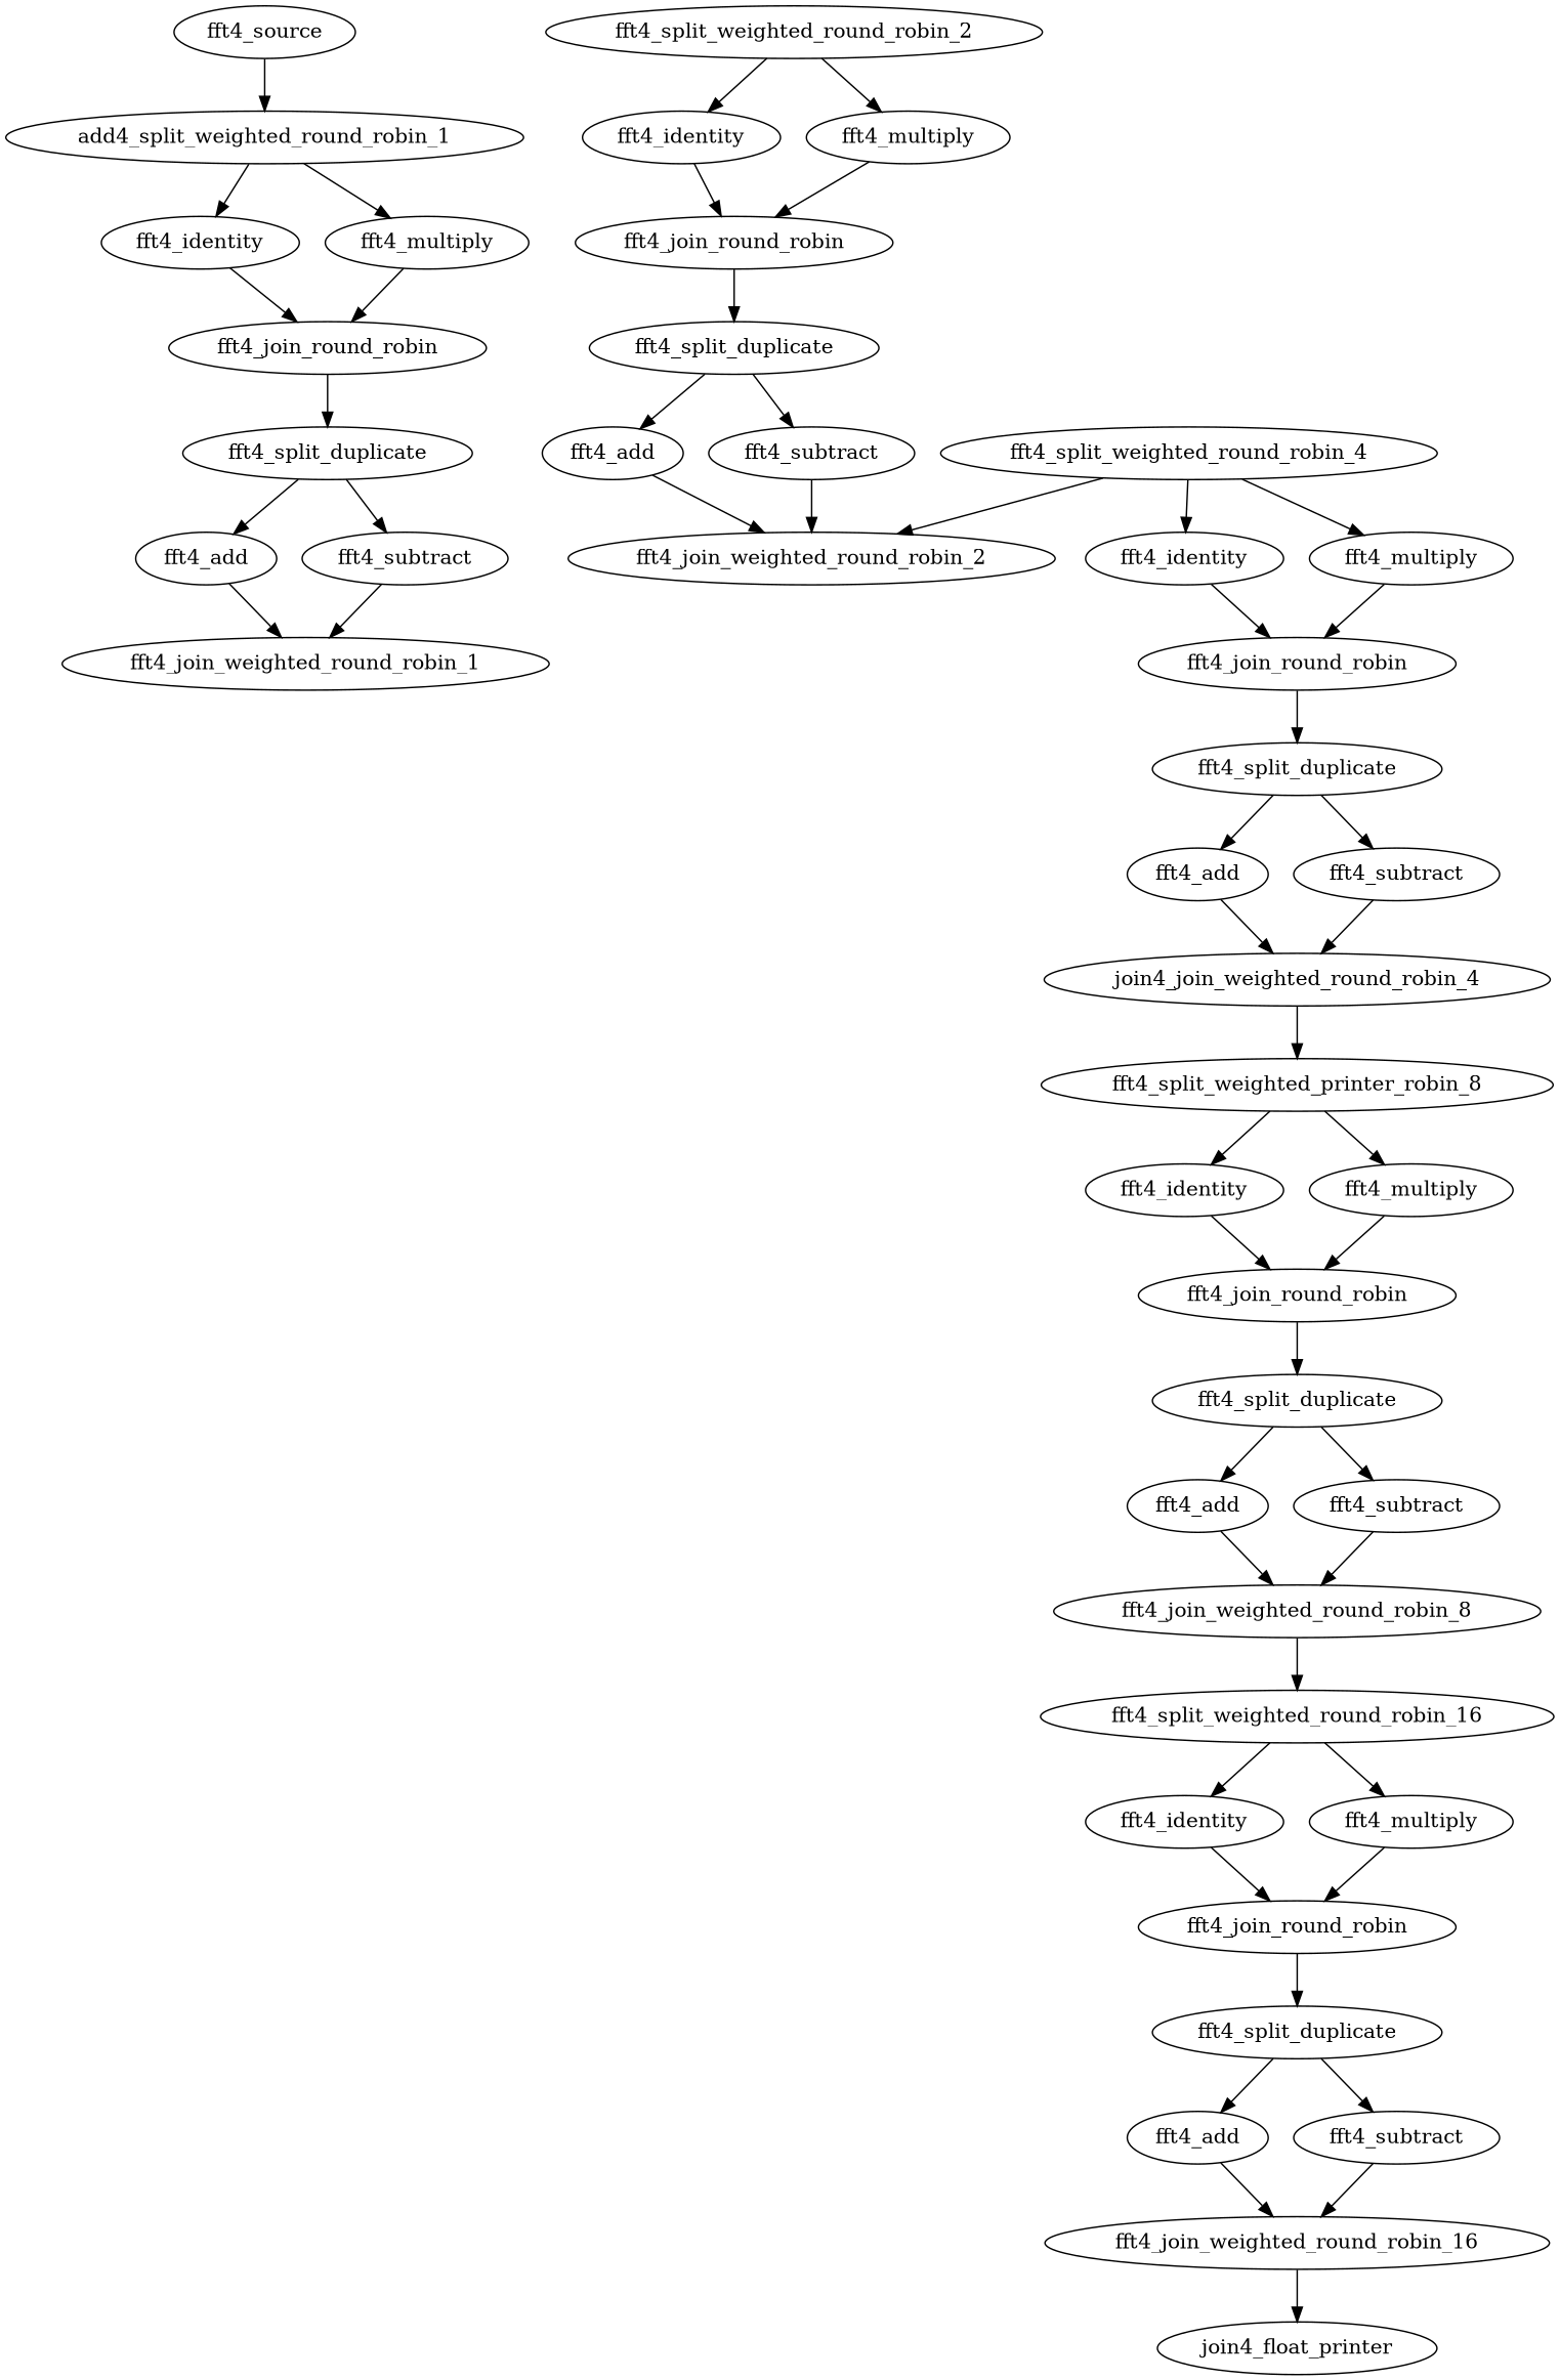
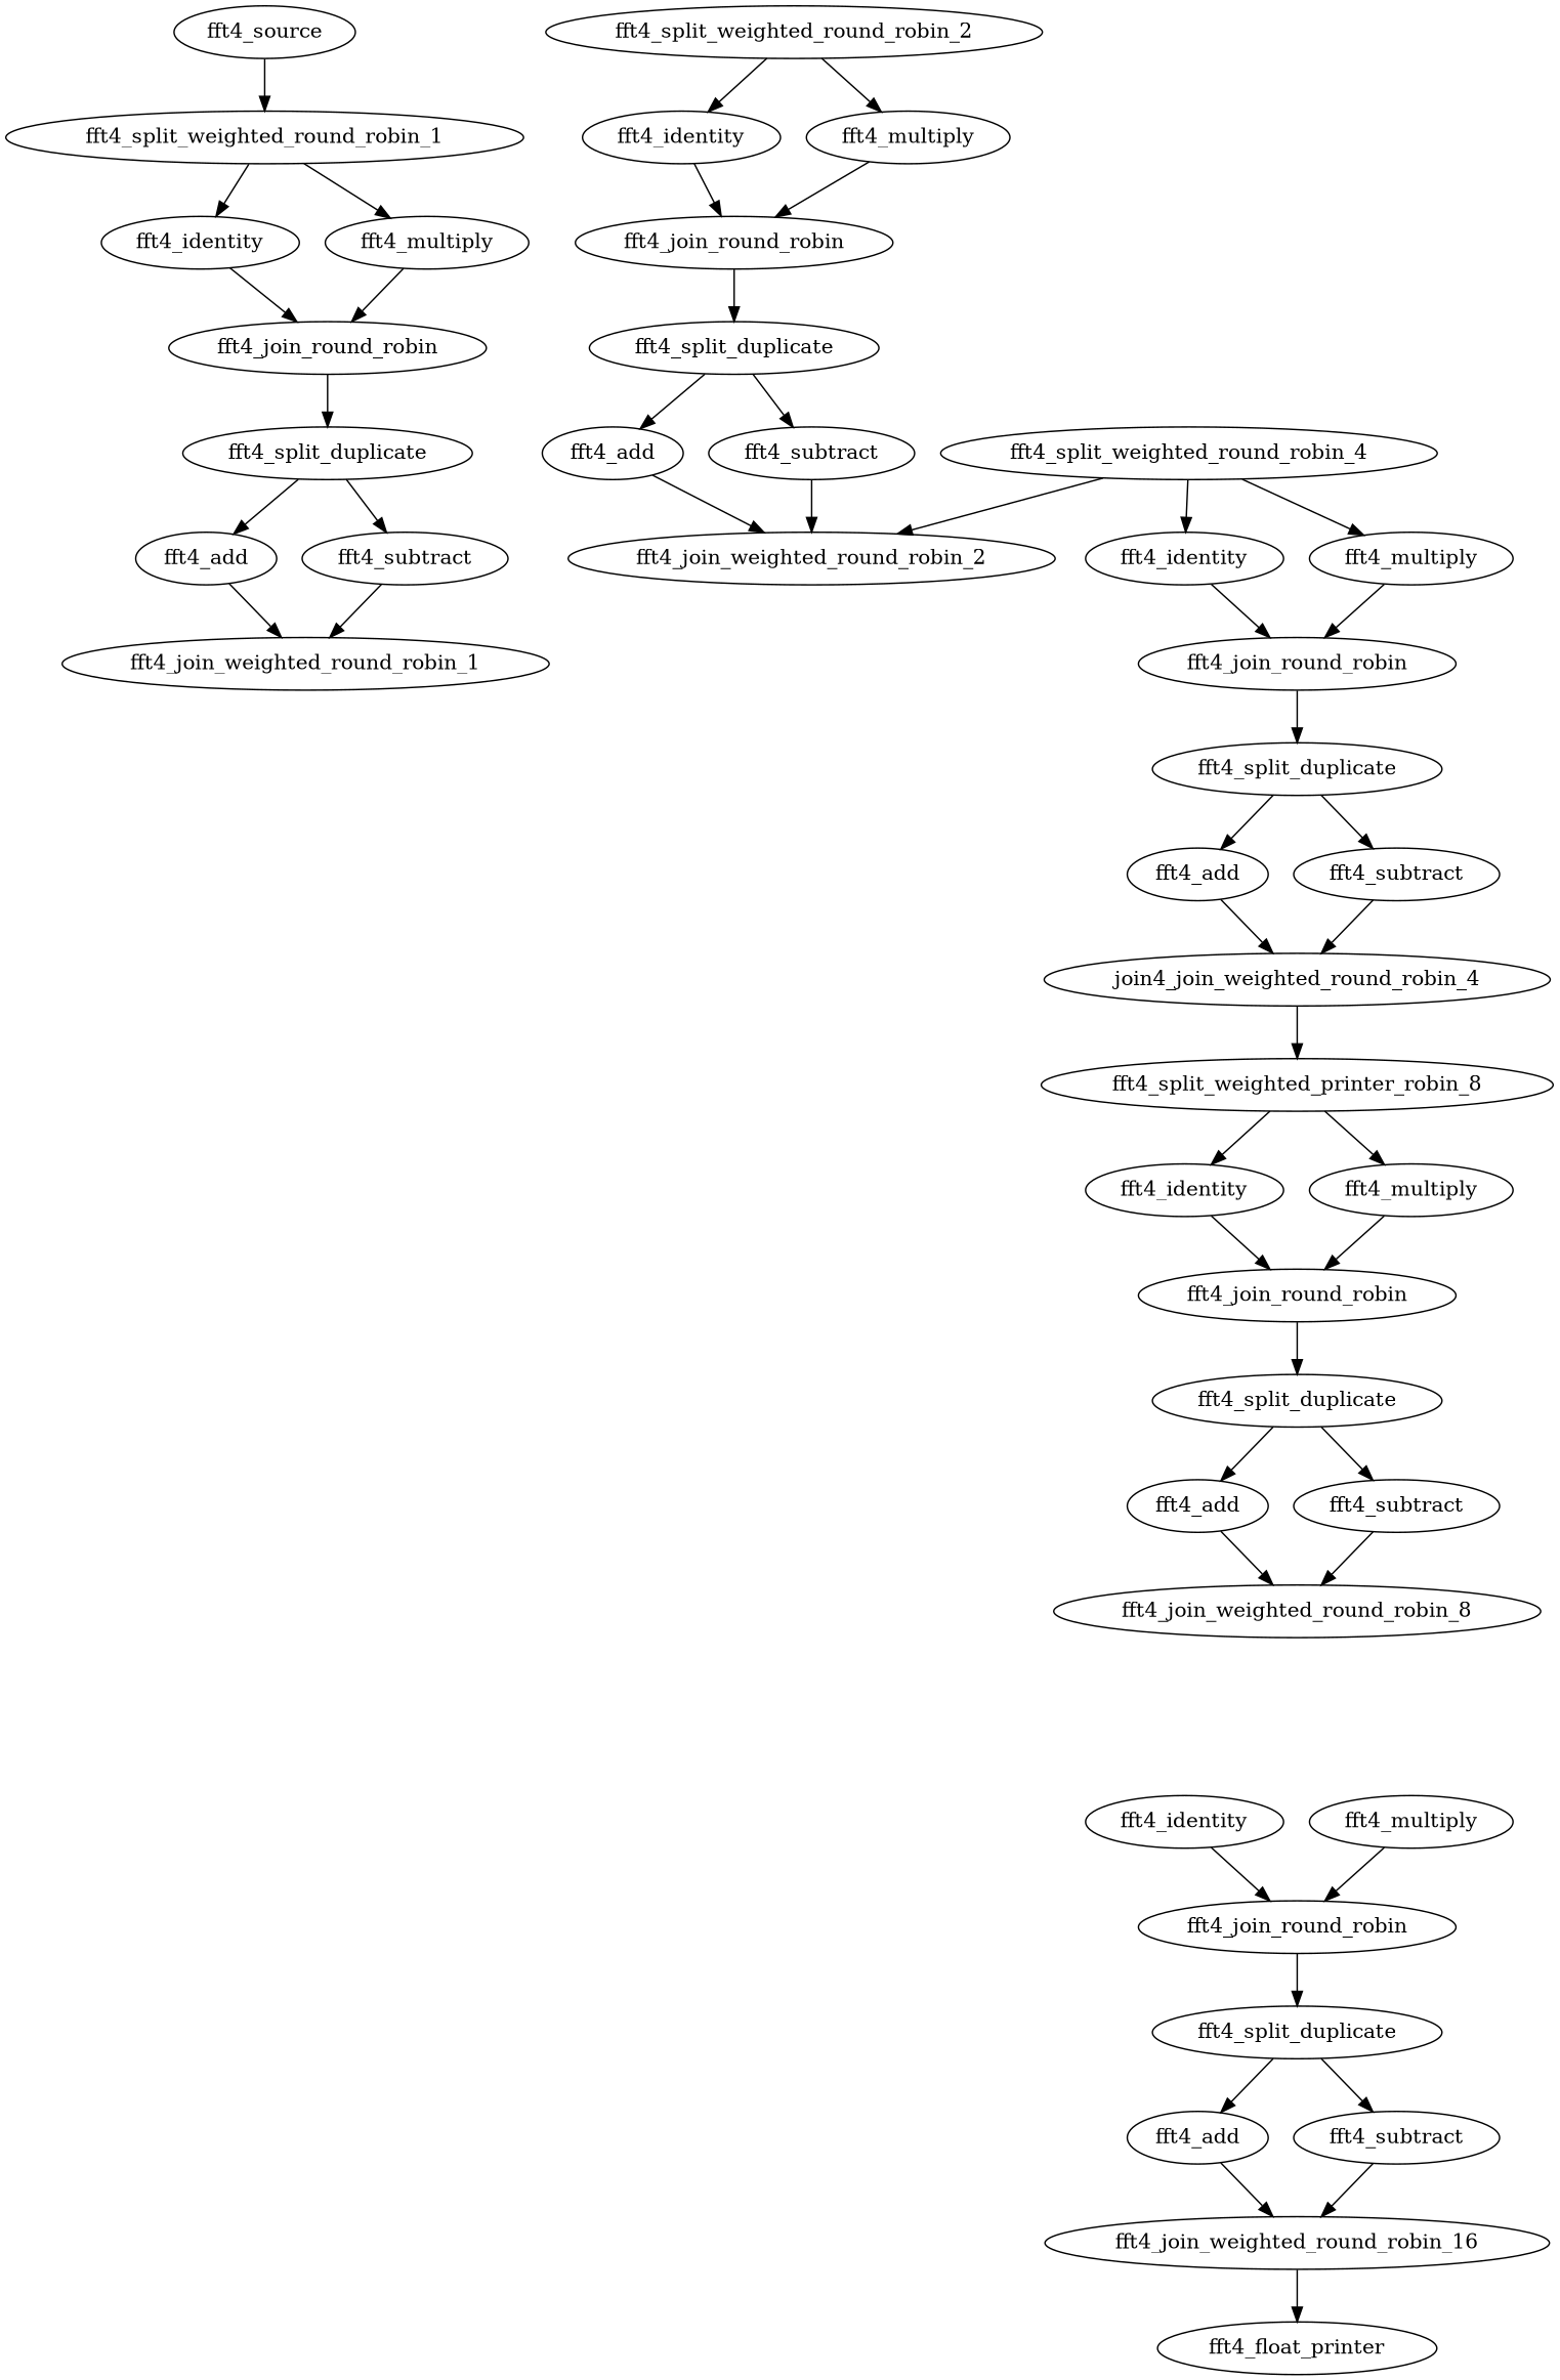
  digraph {
    node [pop=32 push=32]
    n1 [label=fft4_source pop=0]
-   n2 [label=add4_split_weighted_round_robin_1]
+   n2 [label=fft4_split_weighted_round_robin_1]
    n3 [label=fft4_identity pop=16 push=16]
    n4 [label=fft4_multiply pop=16 push=16]
    n5 [label=fft4_join_round_robin]
    n6 [label=fft4_join_weighted_round_robin_16]
-   n7 [label=join4_float_printer push=0]
+   n7 [label=fft4_float_printer push=0]
    n8 [label=fft4_join_weighted_round_robin_1]
    n9 [label=fft4_split_weighted_round_robin_2]
    n10 [label=fft4_identity pop=16 push=16]
    n11 [label=fft4_multiply pop=16 push=16]
    n12 [label=fft4_join_round_robin]
    n13 [label=fft4_join_weighted_round_robin_2]
    n14 [label=fft4_split_weighted_round_robin_4]
    n15 [label=fft4_identity pop=16 push=16]
    n16 [label=fft4_multiply pop=16 push=16]
    n17 [label=fft4_join_round_robin]
    n18 [label=join4_join_weighted_round_robin_4]
    n19 [label=fft4_split_weighted_printer_robin_8]
    n20 [label=fft4_identity pop=16 push=16]
    n21 [label=fft4_multiply pop=16 push=16]
    n22 [label=fft4_join_round_robin]
    n23 [label=fft4_join_weighted_round_robin_8]
-   n24 [label=fft4_split_weighted_round_robin_16]
    n25 [label=fft4_identity pop=16 push=16]
    n26 [label=fft4_multiply pop=16 push=16]
    n27 [label=fft4_join_round_robin]
    n28 [label=fft4_split_duplicate]
    n29 [label=fft4_add pop=16 push=16]
    n30 [label=fft4_subtract pop=16 push=16]
    n31 [label=fft4_split_duplicate]
    n32 [label=fft4_add pop=16 push=16]
    n33 [label=fft4_subtract pop=16 push=16]
    n34 [label=fft4_split_duplicate]
    n35 [label=fft4_add pop=16 push=16]
    n36 [label=fft4_subtract pop=16 push=16]
    n37 [label=fft4_split_duplicate]
    n38 [label=fft4_add pop=16 push=16]
    n39 [label=fft4_subtract pop=16 push=16]
    n40 [label=fft4_split_duplicate]
    n41 [label=fft4_add pop=16 push=16]
    n42 [label=fft4_subtract pop=16 push=16]
    n1 -> n2
    n2 -> n3
    n2 -> n4
    n3 -> n5
    n4 -> n5
    n5 -> n28
    n6 -> n7
    n9 -> n10
    n9 -> n11
    n10 -> n12
    n11 -> n12
    n12 -> n31
    n14 -> n13
    n14 -> n15
    n14 -> n16
    n15 -> n17
    n16 -> n17
    n17 -> n34
    n18 -> n19
    n19 -> n20
    n19 -> n21
    n20 -> n22
    n21 -> n22
    n22 -> n37
-   n23 -> n24
-   n24 -> n25
-   n24 -> n26
    n25 -> n27
    n26 -> n27
    n27 -> n40
    n28 -> n29
    n28 -> n30
    n29 -> n8
    n30 -> n8
    n31 -> n32
    n31 -> n33
    n32 -> n13
    n33 -> n13
    n34 -> n35
    n34 -> n36
    n35 -> n18
    n36 -> n18
    n37 -> n38
    n37 -> n39
    n38 -> n23
    n39 -> n23
    n40 -> n41
    n40 -> n42
    n41 -> n6
    n42 -> n6
  }
